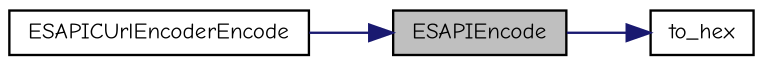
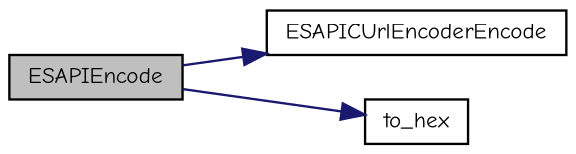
  digraph {
    fontname="Comic Neue"
    rankdir=LR
    node [color=black fillcolor=white fontname="Comic Neue" fontsize=10 shape=record style=filled]
    edge [color=midnightblue fontname="Comic Neue" fontsize=10 labelfontname=Helvetica labelfontsize=10 style=solid]
    n1 [fillcolor=grey75 fontcolor=black height=0.2 label=ESAPIEncode width=0.4]
    n2 [height=0.2 label=ESAPICUrlEncoderEncode width=0.4]
    n3 [height=0.2 label=to_hex width=0.4]
-   n2 -> n1
+   n1 -> n2
    n1 -> n3
  }
